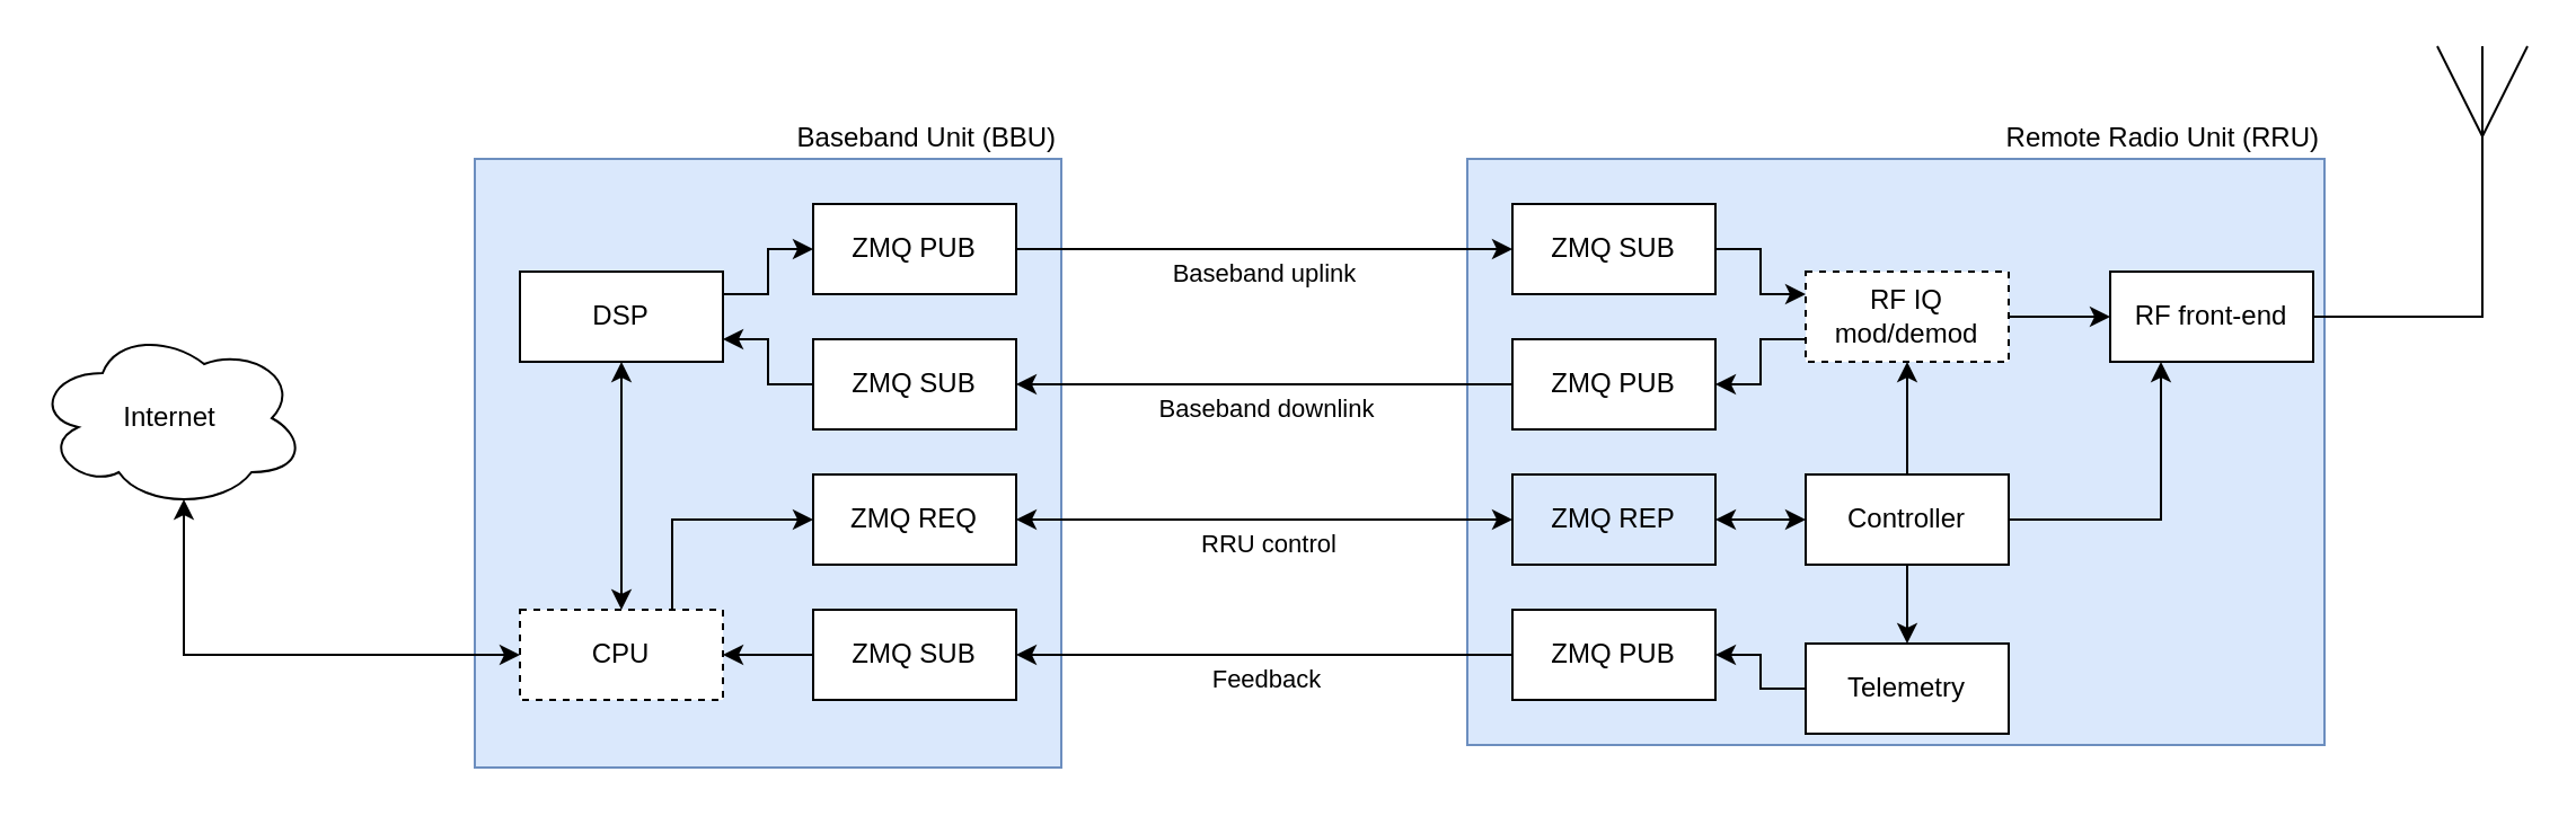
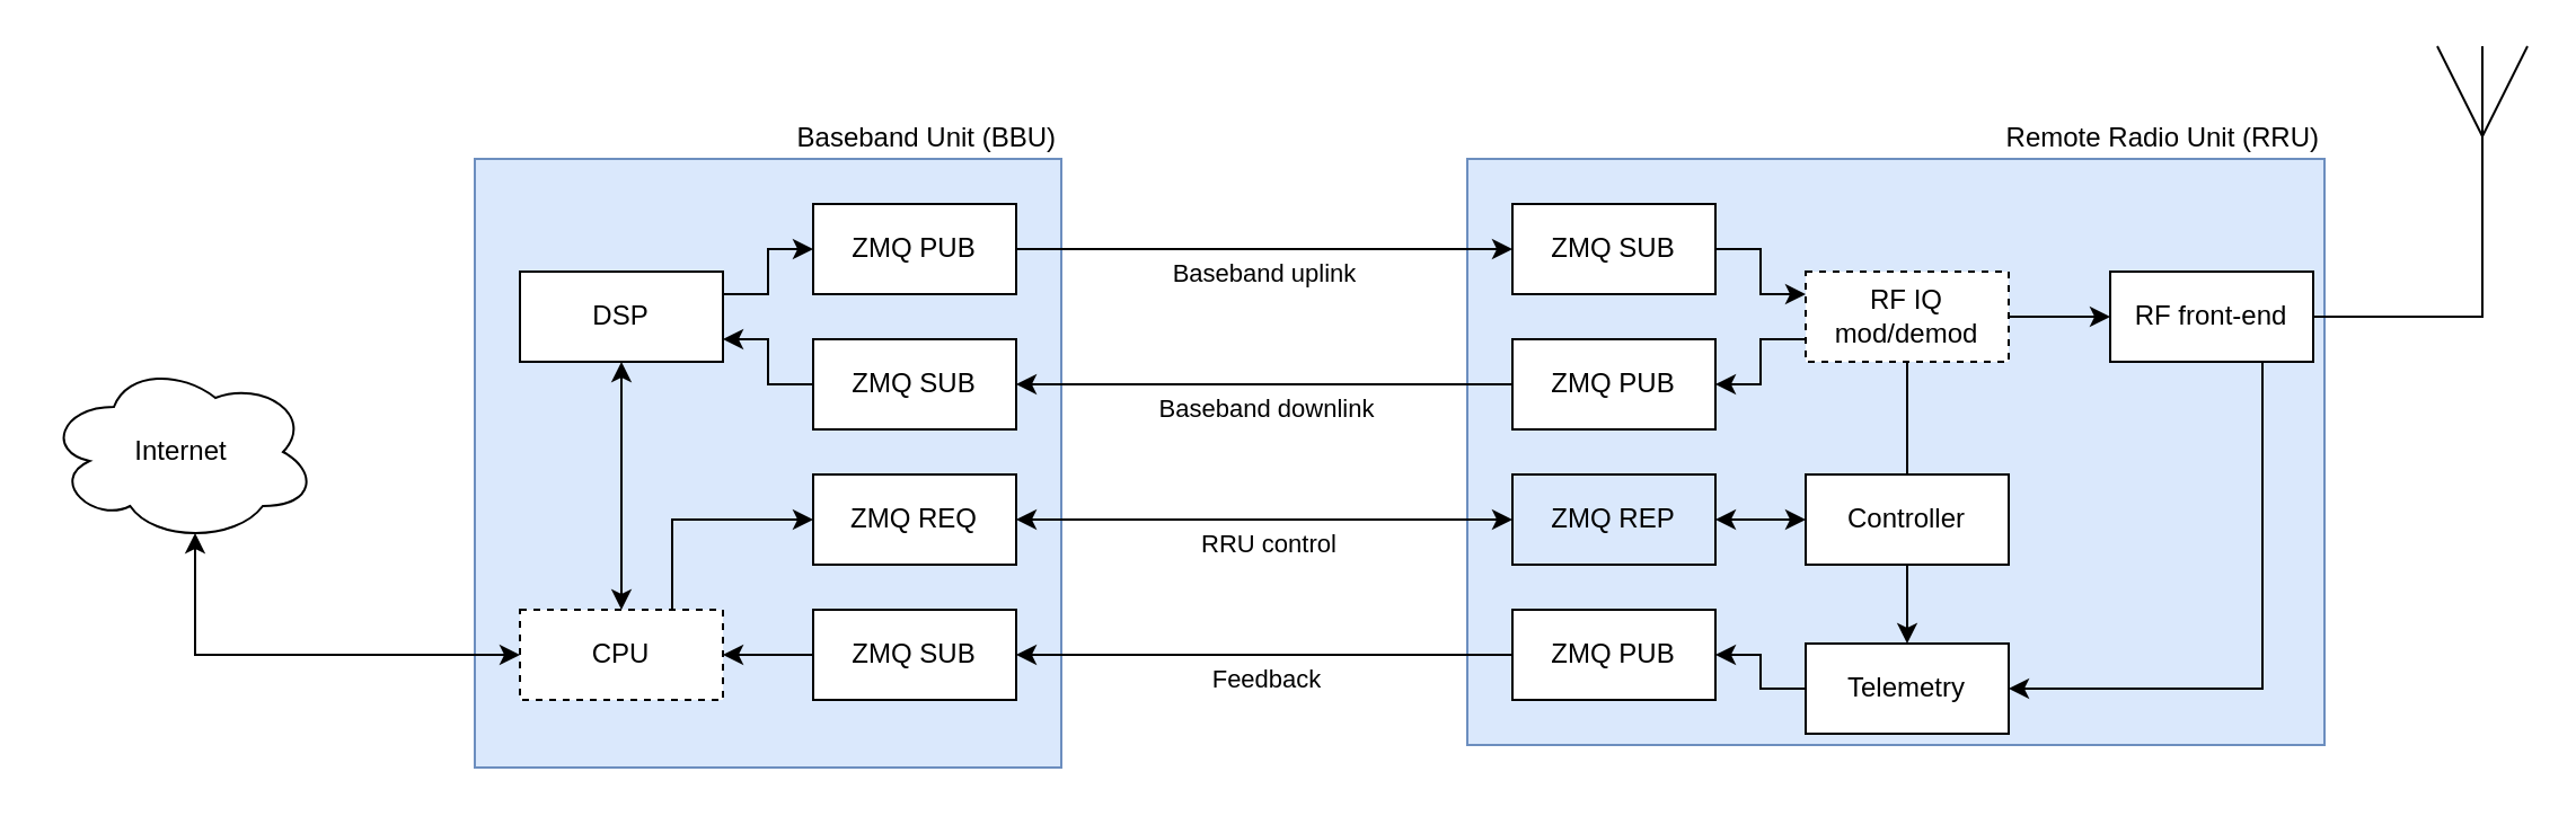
  <mxCell id="0" />
  <mxCell id="1" parent="0" />
  <mxCell id="2" value="" style="rounded=0;whiteSpace=wrap;html=1;fillColor=#dae8fc;strokeColor=#6c8ebf;" parent="1" vertex="1"><mxGeometry x="650" y="70" width="380" height="260" as="geometry" /></mxCell>
  <mxCell id="3" value="" style="rounded=0;whiteSpace=wrap;html=1;fillColor=#dae8fc;strokeColor=#6c8ebf;" parent="1" vertex="1"><mxGeometry x="210" y="70" width="260" height="270" as="geometry" /></mxCell>
  <mxCell id="4" value="Baseband Unit (BBU)" style="text;html=1;align=right;verticalAlign=middle;whiteSpace=wrap;rounded=0;" parent="1" vertex="1"><mxGeometry x="330" y="46" width="140" height="30" as="geometry" /></mxCell>
  <mxCell id="5" style="edgeStyle=orthogonalEdgeStyle;rounded=0;orthogonalLoop=1;jettySize=auto;html=1;exitX=1;exitY=0.5;exitDx=0;exitDy=0;entryX=0;entryY=0.5;entryDx=0;entryDy=0;" parent="1" source="27" target="9" edge="1"><mxGeometry relative="1" as="geometry"><mxPoint x="450" y="110" as="sourcePoint" /></mxGeometry></mxCell>
  <mxCell id="6" value="Baseband uplink" style="edgeLabel;html=1;align=center;verticalAlign=middle;resizable=0;points=[];" parent="5" vertex="1" connectable="0"><mxGeometry x="0.166" relative="1" as="geometry"><mxPoint x="-19" y="10" as="offset" /></mxGeometry></mxCell>
  <mxCell id="7" value="Remote Radio Unit (RRU)" style="text;html=1;align=right;verticalAlign=middle;whiteSpace=wrap;rounded=0;" parent="1" vertex="1"><mxGeometry x="880" y="46" width="150" height="30" as="geometry" /></mxCell>
  <mxCell id="8" style="edgeStyle=orthogonalEdgeStyle;rounded=0;orthogonalLoop=1;jettySize=auto;html=1;exitX=1;exitY=0.5;exitDx=0;exitDy=0;entryX=0;entryY=0.25;entryDx=0;entryDy=0;" parent="1" source="9" target="23" edge="1"><mxGeometry relative="1" as="geometry" /></mxCell>
  <mxCell id="9" value="ZMQ SUB" style="rounded=0;whiteSpace=wrap;html=1;" parent="1" vertex="1"><mxGeometry x="670" y="90" width="90" height="40" as="geometry" /></mxCell>
  <mxCell id="10" style="edgeStyle=orthogonalEdgeStyle;rounded=0;orthogonalLoop=1;jettySize=auto;html=1;exitX=0;exitY=0.5;exitDx=0;exitDy=0;entryX=1;entryY=0.5;entryDx=0;entryDy=0;" parent="1" source="12" edge="1"><mxGeometry relative="1" as="geometry"><mxPoint x="450" y="170" as="targetPoint" /></mxGeometry></mxCell>
  <mxCell id="11" value="Baseband downlink" style="edgeLabel;html=1;align=center;verticalAlign=middle;resizable=0;points=[];" parent="10" vertex="1" connectable="0"><mxGeometry x="0.026" y="-1" relative="1" as="geometry"><mxPoint x="3" y="11" as="offset" /></mxGeometry></mxCell>
  <mxCell id="12" value="ZMQ PUB" style="rounded=0;whiteSpace=wrap;html=1;" parent="1" vertex="1"><mxGeometry x="670" y="150" width="90" height="40" as="geometry" /></mxCell>
  <mxCell id="13" style="edgeStyle=orthogonalEdgeStyle;rounded=0;orthogonalLoop=1;jettySize=auto;html=1;exitX=1;exitY=0.5;exitDx=0;exitDy=0;entryX=0;entryY=0.5;entryDx=0;entryDy=0;startArrow=classic;startFill=1;" parent="1" source="14" target="32" edge="1"><mxGeometry relative="1" as="geometry" /></mxCell>
  <mxCell id="14" value="ZMQ REP" style="rounded=0;whiteSpace=wrap;html=1;fillColor=#dae8fc;" parent="1" vertex="1"><mxGeometry x="670" y="210" width="90" height="40" as="geometry" /></mxCell>
  <mxCell id="15" style="edgeStyle=orthogonalEdgeStyle;rounded=0;orthogonalLoop=1;jettySize=auto;html=1;exitX=0;exitY=0.5;exitDx=0;exitDy=0;entryX=1;entryY=0.5;entryDx=0;entryDy=0;" parent="1" source="16" target="35" edge="1"><mxGeometry relative="1" as="geometry" /></mxCell>
  <mxCell id="16" value="Telemetry" style="rounded=0;whiteSpace=wrap;html=1;" parent="1" vertex="1"><mxGeometry x="800" y="285" width="90" height="40" as="geometry" /></mxCell>
  <mxCell id="17" style="edgeStyle=orthogonalEdgeStyle;rounded=0;orthogonalLoop=1;jettySize=auto;html=1;exitX=0;exitY=0.5;exitDx=0;exitDy=0;entryX=1;entryY=0.75;entryDx=0;entryDy=0;" parent="1" source="28" target="20" edge="1"><mxGeometry relative="1" as="geometry"><mxPoint x="350" y="170" as="sourcePoint" /><Array as="points"><mxPoint x="340" y="170" /><mxPoint x="340" y="150" /></Array></mxGeometry></mxCell>
  <mxCell id="18" style="edgeStyle=orthogonalEdgeStyle;rounded=0;orthogonalLoop=1;jettySize=auto;html=1;exitX=1;exitY=0.25;exitDx=0;exitDy=0;entryX=0;entryY=0.5;entryDx=0;entryDy=0;" parent="1" source="20" target="27" edge="1"><mxGeometry relative="1" as="geometry"><mxPoint x="350" y="110" as="targetPoint" /><Array as="points"><mxPoint x="340" y="130" /><mxPoint x="340" y="110" /></Array></mxGeometry></mxCell>
  <mxCell id="19" style="edgeStyle=orthogonalEdgeStyle;rounded=0;orthogonalLoop=1;jettySize=auto;html=1;exitX=0.5;exitY=1;exitDx=0;exitDy=0;entryX=0.5;entryY=0;entryDx=0;entryDy=0;startArrow=classic;startFill=1;" parent="1" source="20" target="39" edge="1"><mxGeometry relative="1" as="geometry" /></mxCell>
  <mxCell id="20" value="DSP" style="rounded=0;whiteSpace=wrap;html=1;" parent="1" vertex="1"><mxGeometry x="230" y="120" width="90" height="40" as="geometry" /></mxCell>
  <mxCell id="21" style="edgeStyle=orthogonalEdgeStyle;rounded=0;orthogonalLoop=1;jettySize=auto;html=1;exitX=0;exitY=0.75;exitDx=0;exitDy=0;entryX=1;entryY=0.5;entryDx=0;entryDy=0;" parent="1" source="23" target="12" edge="1"><mxGeometry relative="1" as="geometry" /></mxCell>
  <mxCell id="22" style="edgeStyle=orthogonalEdgeStyle;rounded=0;orthogonalLoop=1;jettySize=auto;html=1;exitX=1;exitY=0.5;exitDx=0;exitDy=0;entryX=0;entryY=0.5;entryDx=0;entryDy=0;" parent="1" source="23" target="41" edge="1"><mxGeometry relative="1" as="geometry" /></mxCell>
  <mxCell id="23" value="RF IQ mod/demod" style="rounded=0;whiteSpace=wrap;html=1;dashed=1;" parent="1" vertex="1"><mxGeometry x="800" y="120" width="90" height="40" as="geometry" /></mxCell>
  <mxCell id="24" style="edgeStyle=orthogonalEdgeStyle;rounded=0;orthogonalLoop=1;jettySize=auto;html=1;exitX=1;exitY=0.5;exitDx=0;exitDy=0;entryX=0;entryY=0.5;entryDx=0;entryDy=0;startArrow=classic;startFill=1;" parent="1" source="26" target="14" edge="1"><mxGeometry relative="1" as="geometry" /></mxCell>
  <mxCell id="25" value="RRU control" style="edgeLabel;html=1;align=center;verticalAlign=middle;resizable=0;points=[];" parent="24" vertex="1" connectable="0"><mxGeometry x="-0.021" y="1" relative="1" as="geometry"><mxPoint x="3" y="11" as="offset" /></mxGeometry></mxCell>
  <mxCell id="26" value="ZMQ REQ" style="rounded=0;whiteSpace=wrap;html=1;" parent="1" vertex="1"><mxGeometry x="360" y="210" width="90" height="40" as="geometry" /></mxCell>
  <mxCell id="27" value="ZMQ PUB" style="rounded=0;whiteSpace=wrap;html=1;" parent="1" vertex="1"><mxGeometry x="360" y="90" width="90" height="40" as="geometry" /></mxCell>
  <mxCell id="28" value="ZMQ SUB" style="rounded=0;whiteSpace=wrap;html=1;" parent="1" vertex="1"><mxGeometry x="360" y="150" width="90" height="40" as="geometry" /></mxCell>
- <mxCell id="29" style="edgeStyle=orthogonalEdgeStyle;rounded=0;orthogonalLoop=1;jettySize=auto;html=1;exitX=0.5;exitY=0;exitDx=0;exitDy=0;entryX=0.5;entryY=1;entryDx=0;entryDy=0;" parent="1" source="32" target="23" edge="1"><mxGeometry relative="1" as="geometry" /></mxCell>
+ <mxCell id="29" style="edgeStyle=orthogonalEdgeStyle;rounded=0;orthogonalLoop=1;jettySize=auto;html=1;exitX=0.5;exitY=0;exitDx=0;exitDy=0;entryX=0.5;entryY=1;entryDx=0;entryDy=0;endArrow=none;" parent="1" source="32" target="23" edge="1"><mxGeometry relative="1" as="geometry" /></mxCell>
  <mxCell id="30" style="edgeStyle=orthogonalEdgeStyle;rounded=0;orthogonalLoop=1;jettySize=auto;html=1;exitX=0.5;exitY=1;exitDx=0;exitDy=0;entryX=0.5;entryY=0;entryDx=0;entryDy=0;" parent="1" source="32" target="16" edge="1"><mxGeometry relative="1" as="geometry" /></mxCell>
- <mxCell id="31" style="edgeStyle=orthogonalEdgeStyle;rounded=0;orthogonalLoop=1;jettySize=auto;html=1;exitX=1;exitY=0.5;exitDx=0;exitDy=0;entryX=0.25;entryY=1;entryDx=0;entryDy=0;" parent="1" source="32" target="41" edge="1"><mxGeometry relative="1" as="geometry" /></mxCell>
  <mxCell id="32" value="Controller" style="rounded=0;whiteSpace=wrap;html=1;" parent="1" vertex="1"><mxGeometry x="800" y="210" width="90" height="40" as="geometry" /></mxCell>
  <mxCell id="33" style="edgeStyle=orthogonalEdgeStyle;rounded=0;orthogonalLoop=1;jettySize=auto;html=1;exitX=0;exitY=0.5;exitDx=0;exitDy=0;entryX=1;entryY=0.5;entryDx=0;entryDy=0;" parent="1" source="35" target="37" edge="1"><mxGeometry relative="1" as="geometry" /></mxCell>
  <mxCell id="34" value="Feedback" style="edgeLabel;html=1;align=center;verticalAlign=middle;resizable=0;points=[];" parent="33" vertex="1" connectable="0"><mxGeometry x="-0.026" relative="1" as="geometry"><mxPoint x="-3" y="10" as="offset" /></mxGeometry></mxCell>
  <mxCell id="35" value="ZMQ PUB" style="rounded=0;whiteSpace=wrap;html=1;" parent="1" vertex="1"><mxGeometry x="670" y="270" width="90" height="40" as="geometry" /></mxCell>
  <mxCell id="36" style="edgeStyle=orthogonalEdgeStyle;rounded=0;orthogonalLoop=1;jettySize=auto;html=1;exitX=0;exitY=0.5;exitDx=0;exitDy=0;entryX=1;entryY=0.5;entryDx=0;entryDy=0;" parent="1" source="37" target="39" edge="1"><mxGeometry relative="1" as="geometry" /></mxCell>
  <mxCell id="37" value="ZMQ SUB" style="rounded=0;whiteSpace=wrap;html=1;" parent="1" vertex="1"><mxGeometry x="360" y="270" width="90" height="40" as="geometry" /></mxCell>
  <mxCell id="38" style="edgeStyle=orthogonalEdgeStyle;rounded=0;orthogonalLoop=1;jettySize=auto;html=1;exitX=0.75;exitY=0;exitDx=0;exitDy=0;entryX=0;entryY=0.5;entryDx=0;entryDy=0;" parent="1" source="39" target="26" edge="1"><mxGeometry relative="1" as="geometry" /></mxCell>
  <mxCell id="39" value="CPU" style="rounded=0;whiteSpace=wrap;html=1;dashed=1;" parent="1" vertex="1"><mxGeometry x="230" y="270" width="90" height="40" as="geometry" /></mxCell>
+ <mxCell id="40" style="edgeStyle=orthogonalEdgeStyle;rounded=0;orthogonalLoop=1;jettySize=auto;html=1;exitX=0.75;exitY=1;exitDx=0;exitDy=0;entryX=1;entryY=0.5;entryDx=0;entryDy=0;" parent="1" source="41" target="16" edge="1"><mxGeometry relative="1" as="geometry" /></mxCell>
  <mxCell id="41" value="RF front-end" style="rounded=0;whiteSpace=wrap;html=1;" parent="1" vertex="1"><mxGeometry x="935" y="120" width="90" height="40" as="geometry" /></mxCell>
- <mxCell id="42" value="Internet" style="ellipse;shape=cloud;whiteSpace=wrap;html=1;" parent="1" vertex="1"><mxGeometry x="15" y="145" width="120" height="80" as="geometry" /></mxCell>
+ <mxCell id="42" value="Internet" style="ellipse;shape=cloud;whiteSpace=wrap;html=1;" parent="1" vertex="1"><mxGeometry x="20" y="160" width="120" height="80" as="geometry" /></mxCell>
  <mxCell id="43" style="edgeStyle=orthogonalEdgeStyle;rounded=0;orthogonalLoop=1;jettySize=auto;html=1;exitX=0;exitY=0.5;exitDx=0;exitDy=0;entryX=0.55;entryY=0.95;entryDx=0;entryDy=0;entryPerimeter=0;startArrow=classic;startFill=1;" parent="1" source="39" target="42" edge="1"><mxGeometry relative="1" as="geometry" /></mxCell>
  <mxCell id="44" style="edgeStyle=orthogonalEdgeStyle;rounded=0;orthogonalLoop=1;jettySize=auto;html=1;endArrow=none;endFill=0;" edge="1" parent="1" source="41"><mxGeometry relative="1" as="geometry"><mxPoint x="1100" y="60" as="targetPoint" /><Array as="points"><mxPoint x="1100" y="140" /></Array><mxPoint x="1010" y="140" as="sourcePoint" /></mxGeometry></mxCell>
  <mxCell id="45" value="" style="group" vertex="1" connectable="0" parent="1"><mxGeometry x="1080" y="20" width="40" height="40" as="geometry" /></mxCell>
  <mxCell id="46" value="" style="endArrow=none;html=1;rounded=0;" edge="1" parent="45"><mxGeometry width="50" height="50" relative="1" as="geometry"><mxPoint x="20" y="40" as="sourcePoint" /><mxPoint x="40" as="targetPoint" /></mxGeometry></mxCell>
  <mxCell id="47" value="" style="endArrow=none;html=1;rounded=0;" edge="1" parent="45"><mxGeometry width="50" height="50" relative="1" as="geometry"><mxPoint x="20" y="40" as="sourcePoint" /><mxPoint as="targetPoint" /></mxGeometry></mxCell>
  <mxCell id="48" value="" style="endArrow=none;html=1;rounded=0;" edge="1" parent="45"><mxGeometry width="50" height="50" relative="1" as="geometry"><mxPoint x="20" y="40" as="sourcePoint" /><mxPoint x="20" as="targetPoint" /></mxGeometry></mxCell>
